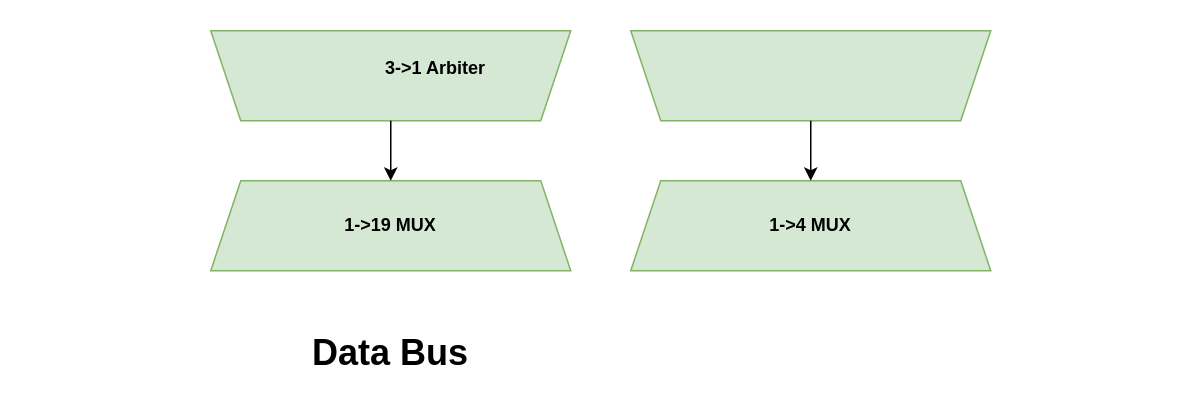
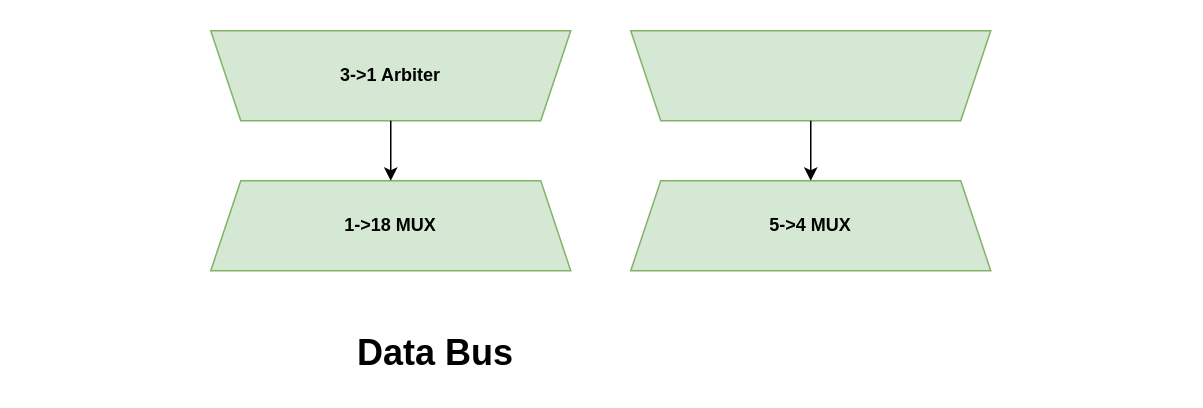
  <mxCell id="0" />
  <mxCell id="1" parent="0" />
  <mxCell id="2" value="" style="rounded=0;whiteSpace=wrap;html=1;fillColor=none;strokeColor=none;" vertex="1" parent="1"><mxGeometry x="20" y="80" width="760" height="60" as="geometry" /></mxCell>
- <mxCell id="3" value="1-&amp;gt;19 MUX" style="shape=trapezoid;perimeter=trapezoidPerimeter;whiteSpace=wrap;html=1;fixedSize=1;fillColor=#d5e8d4;strokeColor=#82b366;fontStyle=1" vertex="1" parent="1"><mxGeometry x="140" y="120" width="240" height="60" as="geometry" /></mxCell>
+ <mxCell id="3" value="1-&amp;gt;18 MUX" style="shape=trapezoid;perimeter=trapezoidPerimeter;whiteSpace=wrap;html=1;fixedSize=1;fillColor=#d5e8d4;strokeColor=#82b366;fontStyle=1" vertex="1" parent="1"><mxGeometry x="140" y="120" width="240" height="60" as="geometry" /></mxCell>
  <mxCell id="4" value="" style="shape=trapezoid;perimeter=trapezoidPerimeter;whiteSpace=wrap;html=1;fixedSize=1;rotation=-180;fillColor=#d5e8d4;strokeColor=#82b366;" vertex="1" parent="1"><mxGeometry x="140" y="20" width="240" height="60" as="geometry" /></mxCell>
- <mxCell id="5" value="3-&amp;gt;1 Arbiter" style="text;html=1;align=center;verticalAlign=middle;whiteSpace=wrap;rounded=0;fontStyle=1" vertex="1" parent="1"><mxGeometry x="245" y="30" width="90" height="30" as="geometry" /></mxCell>
+ <mxCell id="5" value="3-&amp;gt;1 Arbiter" style="text;html=1;align=center;verticalAlign=middle;whiteSpace=wrap;rounded=0;fontStyle=1" vertex="1" parent="1"><mxGeometry x="215" y="35" width="90" height="30" as="geometry" /></mxCell>
  <mxCell id="6" value="" style="endArrow=classic;html=1;rounded=0;entryX=0.5;entryY=0;entryDx=0;entryDy=0;exitX=0.5;exitY=0;exitDx=0;exitDy=0;" edge="1" parent="1" source="4" target="3"><mxGeometry width="50" height="50" relative="1" as="geometry"><mxPoint x="10" y="160" as="sourcePoint" /><mxPoint x="60" y="110" as="targetPoint" /></mxGeometry></mxCell>
- <mxCell id="7" value="Data Bus" style="text;html=1;align=center;verticalAlign=middle;whiteSpace=wrap;rounded=0;fontSize=24;fontStyle=1" vertex="1" parent="1"><mxGeometry x="180" y="220" width="160" height="30" as="geometry" /></mxCell>
- <mxCell id="8" value="1-&amp;gt;4 MUX" style="shape=trapezoid;perimeter=trapezoidPerimeter;whiteSpace=wrap;html=1;fixedSize=1;fillColor=#d5e8d4;strokeColor=#82b366;fontStyle=1" vertex="1" parent="1"><mxGeometry x="420" y="120" width="240" height="60" as="geometry" /></mxCell>
+ <mxCell id="7" value="Data Bus" style="text;html=1;align=center;verticalAlign=middle;whiteSpace=wrap;rounded=0;fontSize=24;fontStyle=1" vertex="1" parent="1"><mxGeometry x="210" y="220" width="160" height="30" as="geometry" /></mxCell>
+ <mxCell id="8" value="5-&amp;gt;4 MUX" style="shape=trapezoid;perimeter=trapezoidPerimeter;whiteSpace=wrap;html=1;fixedSize=1;fillColor=#d5e8d4;strokeColor=#82b366;fontStyle=1" vertex="1" parent="1"><mxGeometry x="420" y="120" width="240" height="60" as="geometry" /></mxCell>
  <mxCell id="9" value="" style="shape=trapezoid;perimeter=trapezoidPerimeter;whiteSpace=wrap;html=1;fixedSize=1;rotation=-180;fillColor=#d5e8d4;strokeColor=#82b366;" vertex="1" parent="1"><mxGeometry x="420" y="20" width="240" height="60" as="geometry" /></mxCell>
  <mxCell id="10" value="" style="endArrow=classic;html=1;rounded=0;entryX=0.5;entryY=0;entryDx=0;entryDy=0;exitX=0.5;exitY=0;exitDx=0;exitDy=0;" edge="1" parent="1" source="9" target="8"><mxGeometry width="50" height="50" relative="1" as="geometry"><mxPoint x="290" y="160" as="sourcePoint" /><mxPoint x="340" y="110" as="targetPoint" /></mxGeometry></mxCell>
